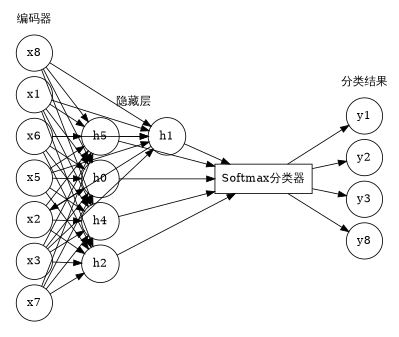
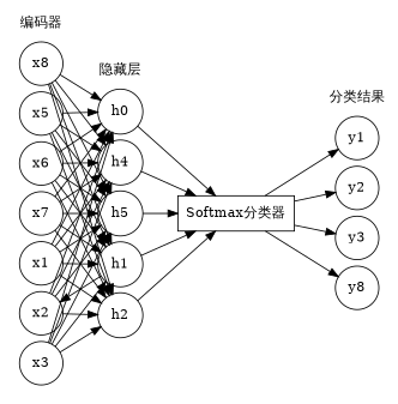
  digraph {
    fontname=SimHei
    nodesep=.1
    rankdir=LR
    splines=line
    node [shape=circle style=solid]
    x1
    x2
    x3
    n4 [label=x8]
    x5
    x6
    x7
    h1
    h2
    n10 [label=h0]
    h4
    h5
    y1
    y2
    y3
    n16 [label=y8]
    n17 [label="Softmax分类器" labelangle=-90 shape=box]
    subgraph cluster_1 {
      color=white
      label="编码器"
      x1
      x2
      x3
      n4
      x5
      x6
      x7
    }
    subgraph cluster_2 {
      color=white
      label="隐藏层"
      h1
      h2
      n10
      h4
      h5
    }
    subgraph cluster_3 {
      color=white
      label="分类结果"
      y1
      y2
      y3
      n16
    }
    x1 -> h1
    x1 -> h2
    x1 -> n10
    x1 -> h4
    x1 -> h5
    x2 -> h2
    x2 -> n10
    x2 -> h4
    x2 -> h5
    x3 -> h1
    x3 -> h2
    x3 -> n10
    x3 -> h4
    x3 -> h5
    n4 -> h1
+   n4 -> h2
    n4 -> n10
    n4 -> h4
    n4 -> h5
    x5 -> h1
    x5 -> h2
    x5 -> n10
    x5 -> h4
    x5 -> h5
    x6 -> h1
    x6 -> h2
    x6 -> n10
    x6 -> h4
    x6 -> h5
-   h5 -> h1
+   x7 -> h1
    x7 -> h2
    x7 -> n10
    x7 -> h4
    x7 -> h5
    h1 -> x2
    h1 -> n17
    h2 -> n17
    n10 -> n17
    h4 -> n17
    h5 -> n17
    n17 -> y1
    n17 -> y2
    n17 -> y3
    n17 -> n16
  }
